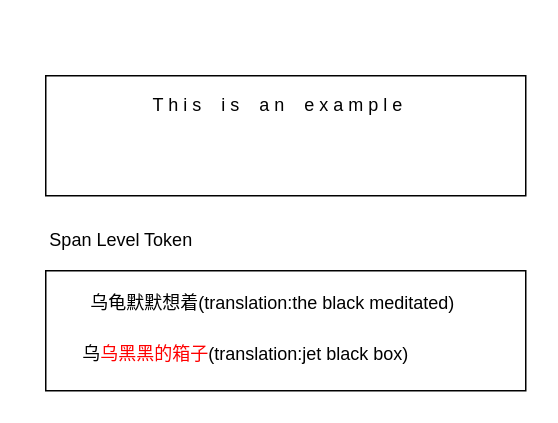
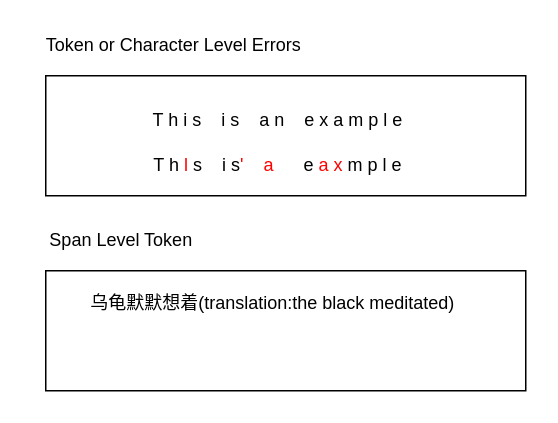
  <mxCell id="0" />
  <mxCell id="1" parent="0" />
  <mxCell id="2" value="" style="rounded=0;whiteSpace=wrap;html=1;" vertex="1" parent="1"><mxGeometry x="30" y="50" width="320" height="80" as="geometry" /></mxCell>
- <mxCell id="4" value="T h i s&amp;nbsp; &amp;nbsp; i s&amp;nbsp; &amp;nbsp; a n&amp;nbsp; &amp;nbsp; e x a m p l e" style="text;html=1;strokeColor=none;fillColor=none;align=center;verticalAlign=middle;whiteSpace=wrap;rounded=0;" vertex="1" parent="1"><mxGeometry x="50" y="60" width="270" height="20" as="geometry" /></mxCell>
+ <mxCell id="3" value="Token or Character Level Errors" style="text;html=1;align=center;verticalAlign=middle;resizable=0;points=[];autosize=1;strokeColor=none;" vertex="1" parent="1"><mxGeometry x="20" y="20" width="190" height="20" as="geometry" /></mxCell>
+ <mxCell id="4" value="T h i s&amp;nbsp; &amp;nbsp; i s&amp;nbsp; &amp;nbsp; a n&amp;nbsp; &amp;nbsp; e x a m p l e" style="text;html=1;strokeColor=none;fillColor=none;align=center;verticalAlign=middle;whiteSpace=wrap;rounded=0;" vertex="1" parent="1"><mxGeometry x="50" y="70" width="270" height="20" as="geometry" /></mxCell>
+ <mxCell id="5" value="T h&lt;font color=&quot;#ff0000&quot;&gt; l &lt;/font&gt;s&amp;nbsp; &amp;nbsp; i s&lt;font color=&quot;#ff0000&quot;&gt;'&lt;/font&gt;&amp;nbsp; &amp;nbsp;&lt;font color=&quot;#ff0000&quot;&gt; a&amp;nbsp;&lt;/font&gt;&amp;nbsp; &amp;nbsp; &amp;nbsp;e &lt;font color=&quot;#ff0000&quot;&gt;a x&lt;/font&gt; m p l e" style="text;html=1;strokeColor=none;fillColor=none;align=center;verticalAlign=middle;whiteSpace=wrap;rounded=0;" vertex="1" parent="1"><mxGeometry x="50" y="100" width="270" height="20" as="geometry" /></mxCell>
  <mxCell id="6" value="" style="rounded=0;whiteSpace=wrap;html=1;" vertex="1" parent="1"><mxGeometry x="30" y="180" width="320" height="80" as="geometry" /></mxCell>
  <mxCell id="7" value="Span Level Token" style="text;html=1;align=center;verticalAlign=middle;resizable=0;points=[];autosize=1;strokeColor=none;" vertex="1" parent="1"><mxGeometry x="25" y="150" width="110" height="20" as="geometry" /></mxCell>
  <mxCell id="8" value="乌龟默默想着(translation:the black meditated)" style="text;html=1;align=center;verticalAlign=middle;resizable=0;points=[];autosize=1;strokeColor=none;" vertex="1" parent="1"><mxGeometry x="49" y="193" width="264" height="18" as="geometry" /></mxCell>
- <mxCell id="9" value="乌&lt;font color=&quot;#ff0000&quot;&gt;乌黑黑的箱子&lt;/font&gt;(translation:&lt;font style=&quot;font-size: 12px&quot;&gt;jet black box&lt;/font&gt;)" style="text;html=1;align=center;verticalAlign=middle;resizable=0;points=[];autosize=1;strokeColor=none;" vertex="1" parent="1"><mxGeometry x="49" y="227" width="227" height="18" as="geometry" /></mxCell>
